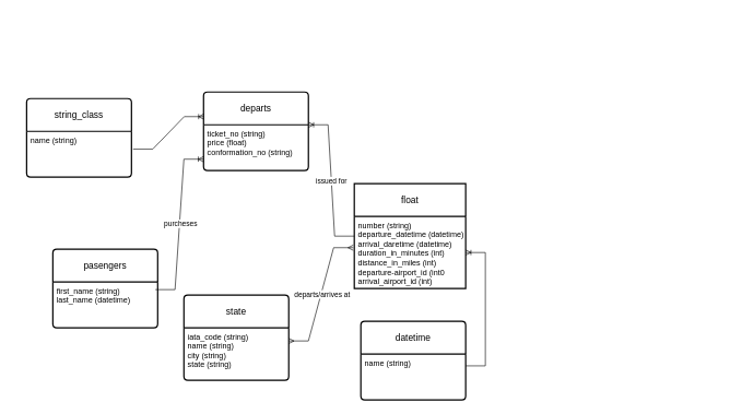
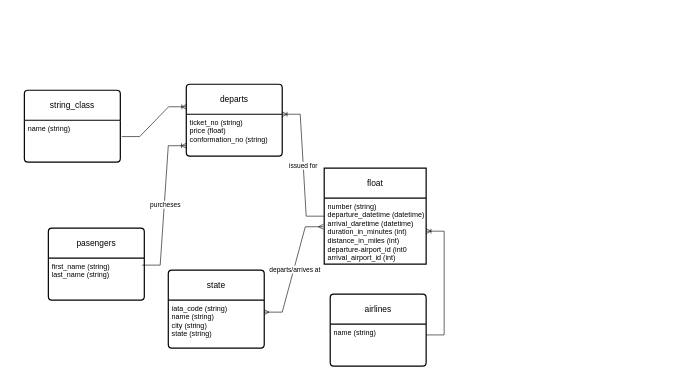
  <mxCell id="0" />
  <mxCell id="1" parent="0" />
  <mxCell id="2" value="float" style="swimlane;childLayout=stackLayout;horizontal=1;startSize=50;horizontalStack=0;rounded=1;fontSize=14;fontStyle=0;strokeWidth=2;resizeParent=0;resizeLast=1;shadow=0;dashed=0;align=center;arcSize=0;whiteSpace=wrap;html=1;" vertex="1" parent="1"><mxGeometry x="540" y="280" width="170" height="160" as="geometry" /></mxCell>
  <mxCell id="3" value="number (string)&lt;div&gt;departure_datetime (datetime)&lt;/div&gt;&lt;div&gt;arrival_daretime (datetime)&lt;/div&gt;&lt;div&gt;duration_in_minutes (int)&lt;/div&gt;&lt;div&gt;distance_in_miles (int)&lt;/div&gt;&lt;div&gt;departure-airport_id (int0&lt;/div&gt;&lt;div&gt;arrival_airport_id (int)&lt;/div&gt;" style="align=left;strokeColor=none;fillColor=none;spacingLeft=4;fontSize=12;verticalAlign=top;resizable=0;rotatable=0;part=1;html=1;" vertex="1" parent="2"><mxGeometry y="50" width="170" height="110" as="geometry" /></mxCell>
  <mxCell id="4" value="pasengers" style="swimlane;childLayout=stackLayout;horizontal=1;startSize=50;horizontalStack=0;rounded=1;fontSize=14;fontStyle=0;strokeWidth=2;resizeParent=0;resizeLast=1;shadow=0;dashed=0;align=center;arcSize=4;whiteSpace=wrap;html=1;" vertex="1" parent="1"><mxGeometry x="80" y="380" width="160" height="120" as="geometry" /></mxCell>
- <mxCell id="5" value="first_name (string)&lt;div&gt;last_name (datetime)&lt;/div&gt;" style="align=left;strokeColor=none;fillColor=none;spacingLeft=4;fontSize=12;verticalAlign=top;resizable=0;rotatable=0;part=1;html=1;" vertex="1" parent="4"><mxGeometry y="50" width="160" height="70" as="geometry" /></mxCell>
+ <mxCell id="5" value="first_name (string)&lt;div&gt;last_name (string)&lt;/div&gt;" style="align=left;strokeColor=none;fillColor=none;spacingLeft=4;fontSize=12;verticalAlign=top;resizable=0;rotatable=0;part=1;html=1;" vertex="1" parent="4"><mxGeometry y="50" width="160" height="70" as="geometry" /></mxCell>
  <mxCell id="6" value="state" style="swimlane;childLayout=stackLayout;horizontal=1;startSize=50;horizontalStack=0;rounded=1;fontSize=14;fontStyle=0;strokeWidth=2;resizeParent=0;resizeLast=1;shadow=0;dashed=0;align=center;arcSize=4;whiteSpace=wrap;html=1;" vertex="1" parent="1"><mxGeometry x="280" y="450" width="160" height="130" as="geometry" /></mxCell>
  <mxCell id="7" value="iata_code (string)&lt;div&gt;&lt;div&gt;name (string)&lt;/div&gt;&lt;div&gt;city (string)&lt;/div&gt;&lt;div&gt;state (string)&lt;/div&gt;&lt;/div&gt;" style="align=left;strokeColor=none;fillColor=none;spacingLeft=4;fontSize=12;verticalAlign=top;resizable=0;rotatable=0;part=1;html=1;" vertex="1" parent="6"><mxGeometry y="50" width="160" height="80" as="geometry" /></mxCell>
  <mxCell id="8" value="departs" style="swimlane;childLayout=stackLayout;horizontal=1;startSize=50;horizontalStack=0;rounded=1;fontSize=14;fontStyle=0;strokeWidth=2;resizeParent=0;resizeLast=1;shadow=0;dashed=0;align=center;arcSize=4;whiteSpace=wrap;html=1;" vertex="1" parent="1"><mxGeometry x="310" y="140" width="160" height="120" as="geometry" /></mxCell>
  <mxCell id="9" value="ticket_no (string)&lt;div&gt;price (float)&lt;/div&gt;&lt;div&gt;conformation_no (string)&lt;/div&gt;" style="align=left;strokeColor=none;fillColor=none;spacingLeft=4;fontSize=12;verticalAlign=top;resizable=0;rotatable=0;part=1;html=1;" vertex="1" parent="8"><mxGeometry y="50" width="160" height="70" as="geometry" /></mxCell>
  <mxCell id="10" value="" style="swimlane;childLayout=stackLayout;horizontal=1;startSize=50;horizontalStack=0;rounded=1;fontSize=14;fontStyle=0;strokeWidth=2;resizeParent=0;resizeLast=1;shadow=0;dashed=0;align=center;arcSize=4;whiteSpace=wrap;html=1;" vertex="1" parent="8"><mxGeometry y="120" width="160" as="geometry" /></mxCell>
  <mxCell id="11" value="" style="edgeStyle=entityRelationEdgeStyle;fontSize=12;html=1;endArrow=ERoneToMany;rounded=0;entryX=0;entryY=0.75;entryDx=0;entryDy=0;exitX=0.978;exitY=0.166;exitDx=0;exitDy=0;exitPerimeter=0;" edge="1" parent="1" source="5" target="9"><mxGeometry width="100" height="100" relative="1" as="geometry"><mxPoint x="160" y="260" as="sourcePoint" /><mxPoint x="260" y="160" as="targetPoint" /><Array as="points"><mxPoint x="20" y="20" /></Array></mxGeometry></mxCell>
  <mxCell id="12" value="purcheses" style="edgeLabel;html=1;align=center;verticalAlign=middle;resizable=0;points=[];" vertex="1" connectable="0" parent="11"><mxGeometry x="0.01" y="-1" relative="1" as="geometry"><mxPoint as="offset" /></mxGeometry></mxCell>
  <mxCell id="13" value="" style="edgeStyle=entityRelationEdgeStyle;fontSize=12;html=1;endArrow=ERoneToMany;rounded=0;entryX=1;entryY=0;entryDx=0;entryDy=0;exitX=0;exitY=0.5;exitDx=0;exitDy=0;" edge="1" parent="1" source="2" target="9"><mxGeometry width="100" height="100" relative="1" as="geometry"><mxPoint x="550" y="260" as="sourcePoint" /><mxPoint x="650" y="160" as="targetPoint" /></mxGeometry></mxCell>
  <mxCell id="14" value="issued for" style="edgeLabel;html=1;align=center;verticalAlign=middle;resizable=0;points=[];" vertex="1" connectable="0" parent="13"><mxGeometry x="0.002" y="1" relative="1" as="geometry"><mxPoint as="offset" /></mxGeometry></mxCell>
- <mxCell id="15" value="datetime" style="swimlane;childLayout=stackLayout;horizontal=1;startSize=50;horizontalStack=0;rounded=1;fontSize=14;fontStyle=0;strokeWidth=2;resizeParent=0;resizeLast=1;shadow=0;dashed=0;align=center;arcSize=4;whiteSpace=wrap;html=1;" vertex="1" parent="1"><mxGeometry x="550" y="490" width="160" height="120" as="geometry" /></mxCell>
+ <mxCell id="15" value="airlines" style="swimlane;childLayout=stackLayout;horizontal=1;startSize=50;horizontalStack=0;rounded=1;fontSize=14;fontStyle=0;strokeWidth=2;resizeParent=0;resizeLast=1;shadow=0;dashed=0;align=center;arcSize=4;whiteSpace=wrap;html=1;" vertex="1" parent="1"><mxGeometry x="550" y="490" width="160" height="120" as="geometry" /></mxCell>
  <mxCell id="16" value="name (string)" style="align=left;strokeColor=none;fillColor=none;spacingLeft=4;fontSize=12;verticalAlign=top;resizable=0;rotatable=0;part=1;html=1;" vertex="1" parent="15"><mxGeometry y="50" width="160" height="70" as="geometry" /></mxCell>
  <mxCell id="17" value="" style="edgeStyle=entityRelationEdgeStyle;fontSize=12;html=1;endArrow=ERoneToMany;rounded=0;" edge="1" parent="1" target="3"><mxGeometry width="100" height="100" relative="1" as="geometry"><mxPoint x="710" y="558" as="sourcePoint" /><mxPoint x="810" y="450" as="targetPoint" /><Array as="points"><mxPoint x="1110" y="530" /></Array></mxGeometry></mxCell>
  <mxCell id="18" value="string_class" style="swimlane;childLayout=stackLayout;horizontal=1;startSize=50;horizontalStack=0;rounded=1;fontSize=14;fontStyle=0;strokeWidth=2;resizeParent=0;resizeLast=1;shadow=0;dashed=0;align=center;arcSize=4;whiteSpace=wrap;html=1;" vertex="1" parent="1"><mxGeometry x="40" y="150" width="160" height="120" as="geometry" /></mxCell>
  <mxCell id="19" value="name (string)" style="align=left;strokeColor=none;fillColor=none;spacingLeft=4;fontSize=12;verticalAlign=top;resizable=0;rotatable=0;part=1;html=1;" vertex="1" parent="18"><mxGeometry y="50" width="160" height="70" as="geometry" /></mxCell>
  <mxCell id="20" value="" style="edgeStyle=entityRelationEdgeStyle;fontSize=12;html=1;endArrow=ERoneToMany;rounded=0;exitX=1.015;exitY=0.389;exitDx=0;exitDy=0;exitPerimeter=0;entryX=0.003;entryY=0.313;entryDx=0;entryDy=0;entryPerimeter=0;" edge="1" parent="1" source="19" target="8"><mxGeometry width="100" height="100" relative="1" as="geometry"><mxPoint x="210" y="270" as="sourcePoint" /><mxPoint x="310" y="170" as="targetPoint" /><Array as="points"><mxPoint x="140" y="50" /></Array></mxGeometry></mxCell>
  <mxCell id="21" value="" style="edgeStyle=entityRelationEdgeStyle;fontSize=12;html=1;endArrow=ERmany;startArrow=ERmany;rounded=0;entryX=-0.009;entryY=0.433;entryDx=0;entryDy=0;entryPerimeter=0;exitX=1;exitY=0.25;exitDx=0;exitDy=0;" edge="1" parent="1" source="7" target="3"><mxGeometry width="100" height="100" relative="1" as="geometry"><mxPoint x="350" y="450" as="sourcePoint" /><mxPoint x="450" y="350" as="targetPoint" /></mxGeometry></mxCell>
  <mxCell id="22" value="departs/arrives at" style="edgeLabel;html=1;align=center;verticalAlign=middle;resizable=0;points=[];" vertex="1" connectable="0" parent="21"><mxGeometry x="0.012" y="-2" relative="1" as="geometry"><mxPoint x="-1" as="offset" /></mxGeometry></mxCell>
